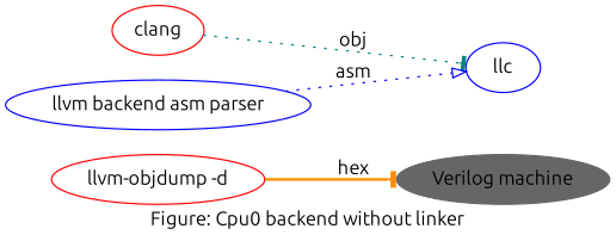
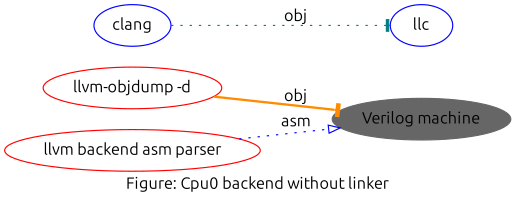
  digraph {
    fontname=Ubuntu
    label="Figure: Cpu0 backend without linker"
    rankdir=LR
    node [color=blue fontname=Ubuntu]
    edge [arrowhead=tee fontname=Ubuntu style=dotted]
    "Verilog machine" [color=gray40 style=filled]
    llc
-   clang [color=red]
+   clang
    "llvm-objdump -d" [color=red]
-   "llvm backend asm parser"
+   "llvm backend asm parser" [color=red]
    clang -> llc [color=teal label=obj]
-   "llvm-objdump -d" -> "Verilog machine" [color=darkorange label=hex style=bold]
-   "llvm backend asm parser" -> llc [arrowhead=onormal color=blue label=asm]
+   "llvm-objdump -d" -> "Verilog machine" [color=darkorange label=obj style=bold]
+   "llvm backend asm parser" -> "Verilog machine" [arrowhead=onormal color=blue label=asm]
  }
